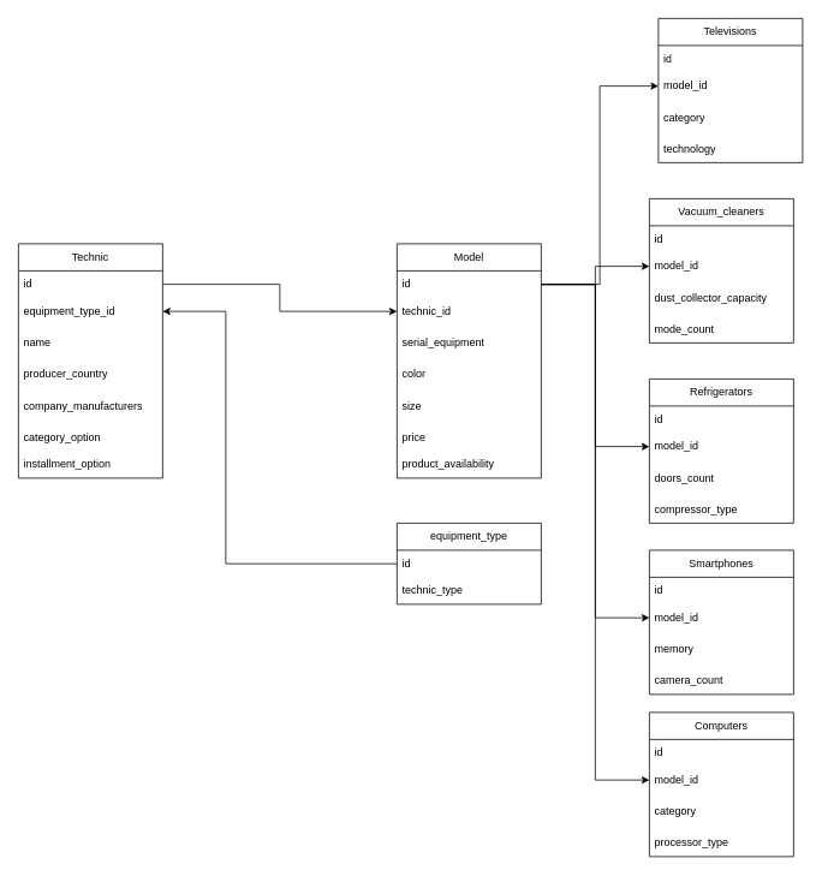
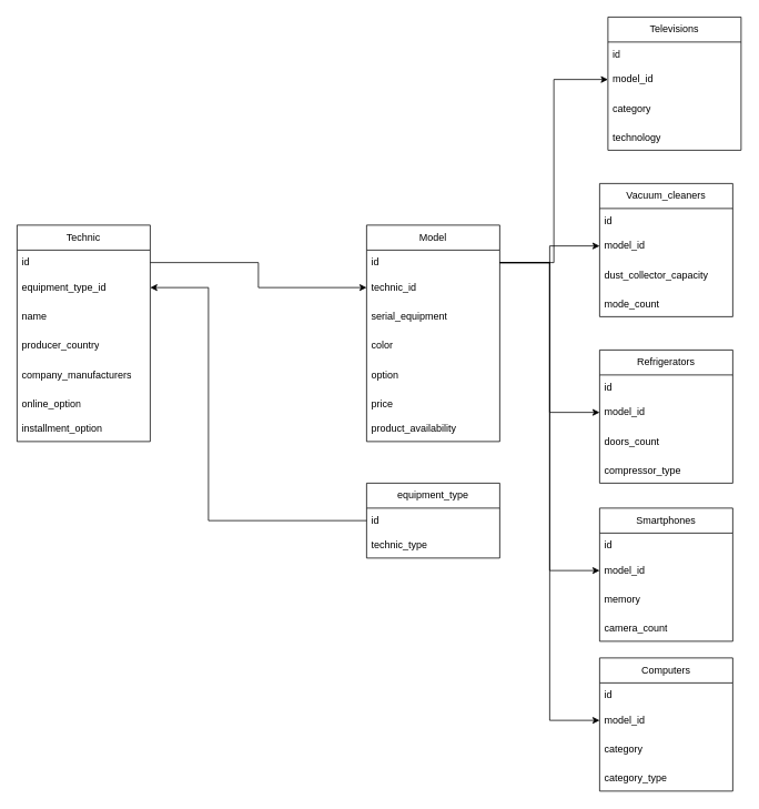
  <mxCell id="0" />
  <mxCell id="1" parent="0" />
  <mxCell id="2" value="Technic" style="swimlane;fontStyle=0;childLayout=stackLayout;horizontal=1;startSize=30;horizontalStack=0;resizeParent=1;resizeParentMax=0;resizeLast=0;collapsible=1;marginBottom=0;whiteSpace=wrap;html=1;" vertex="1" parent="1"><mxGeometry x="20" y="270" width="160" height="260" as="geometry" /></mxCell>
  <mxCell id="3" value="id" style="text;strokeColor=none;fillColor=none;align=left;verticalAlign=middle;spacingLeft=4;spacingRight=4;overflow=hidden;points=[[0,0.5],[1,0.5]];portConstraint=eastwest;rotatable=0;whiteSpace=wrap;html=1;" vertex="1" parent="2"><mxGeometry y="30" width="160" height="30" as="geometry" /></mxCell>
  <mxCell id="4" value="equipment_type_id" style="text;strokeColor=none;fillColor=none;align=left;verticalAlign=middle;spacingLeft=4;spacingRight=4;overflow=hidden;points=[[0,0.5],[1,0.5]];portConstraint=eastwest;rotatable=0;whiteSpace=wrap;html=1;" vertex="1" parent="2"><mxGeometry y="60" width="160" height="30" as="geometry" /></mxCell>
  <mxCell id="5" value="name" style="text;strokeColor=none;fillColor=none;align=left;verticalAlign=middle;spacingLeft=4;spacingRight=4;overflow=hidden;points=[[0,0.5],[1,0.5]];portConstraint=eastwest;rotatable=0;whiteSpace=wrap;html=1;" vertex="1" parent="2"><mxGeometry y="90" width="160" height="40" as="geometry" /></mxCell>
  <mxCell id="6" value="producer_country" style="text;strokeColor=none;fillColor=none;align=left;verticalAlign=middle;spacingLeft=4;spacingRight=4;overflow=hidden;points=[[0,0.5],[1,0.5]];portConstraint=eastwest;rotatable=0;whiteSpace=wrap;html=1;" vertex="1" parent="2"><mxGeometry y="130" width="160" height="30" as="geometry" /></mxCell>
  <mxCell id="7" value="company_manufacturers" style="text;strokeColor=none;fillColor=none;align=left;verticalAlign=middle;spacingLeft=4;spacingRight=4;overflow=hidden;points=[[0,0.5],[1,0.5]];portConstraint=eastwest;rotatable=0;whiteSpace=wrap;html=1;" vertex="1" parent="2"><mxGeometry y="160" width="160" height="40" as="geometry" /></mxCell>
- <mxCell id="8" value="category_option" style="text;strokeColor=none;fillColor=none;align=left;verticalAlign=middle;spacingLeft=4;spacingRight=4;overflow=hidden;points=[[0,0.5],[1,0.5]];portConstraint=eastwest;rotatable=0;whiteSpace=wrap;html=1;" vertex="1" parent="2"><mxGeometry y="200" width="160" height="30" as="geometry" /></mxCell>
+ <mxCell id="8" value="online_option" style="text;strokeColor=none;fillColor=none;align=left;verticalAlign=middle;spacingLeft=4;spacingRight=4;overflow=hidden;points=[[0,0.5],[1,0.5]];portConstraint=eastwest;rotatable=0;whiteSpace=wrap;html=1;" vertex="1" parent="2"><mxGeometry y="200" width="160" height="30" as="geometry" /></mxCell>
  <mxCell id="9" value="installment_option" style="text;strokeColor=none;fillColor=none;align=left;verticalAlign=middle;spacingLeft=4;spacingRight=4;overflow=hidden;points=[[0,0.5],[1,0.5]];portConstraint=eastwest;rotatable=0;whiteSpace=wrap;html=1;" vertex="1" parent="2"><mxGeometry y="230" width="160" height="30" as="geometry" /></mxCell>
  <mxCell id="10" value="Model" style="swimlane;fontStyle=0;childLayout=stackLayout;horizontal=1;startSize=30;horizontalStack=0;resizeParent=1;resizeParentMax=0;resizeLast=0;collapsible=1;marginBottom=0;whiteSpace=wrap;html=1;" vertex="1" parent="1"><mxGeometry x="440" y="270" width="160" height="260" as="geometry" /></mxCell>
  <mxCell id="11" value="id" style="text;strokeColor=none;fillColor=none;align=left;verticalAlign=middle;spacingLeft=4;spacingRight=4;overflow=hidden;points=[[0,0.5],[1,0.5]];portConstraint=eastwest;rotatable=0;whiteSpace=wrap;html=1;" vertex="1" parent="10"><mxGeometry y="30" width="160" height="30" as="geometry" /></mxCell>
  <mxCell id="12" value="technic_id" style="text;strokeColor=none;fillColor=none;align=left;verticalAlign=middle;spacingLeft=4;spacingRight=4;overflow=hidden;points=[[0,0.5],[1,0.5]];portConstraint=eastwest;rotatable=0;whiteSpace=wrap;html=1;" vertex="1" parent="10"><mxGeometry y="60" width="160" height="30" as="geometry" /></mxCell>
  <mxCell id="13" value="serial_equipment" style="text;strokeColor=none;fillColor=none;align=left;verticalAlign=middle;spacingLeft=4;spacingRight=4;overflow=hidden;points=[[0,0.5],[1,0.5]];portConstraint=eastwest;rotatable=0;whiteSpace=wrap;html=1;" vertex="1" parent="10"><mxGeometry y="90" width="160" height="40" as="geometry" /></mxCell>
  <mxCell id="14" value="color" style="text;strokeColor=none;fillColor=none;align=left;verticalAlign=middle;spacingLeft=4;spacingRight=4;overflow=hidden;points=[[0,0.5],[1,0.5]];portConstraint=eastwest;rotatable=0;whiteSpace=wrap;html=1;" vertex="1" parent="10"><mxGeometry y="130" width="160" height="30" as="geometry" /></mxCell>
- <mxCell id="15" value="size" style="text;strokeColor=none;fillColor=none;align=left;verticalAlign=middle;spacingLeft=4;spacingRight=4;overflow=hidden;points=[[0,0.5],[1,0.5]];portConstraint=eastwest;rotatable=0;whiteSpace=wrap;html=1;" vertex="1" parent="10"><mxGeometry y="160" width="160" height="40" as="geometry" /></mxCell>
+ <mxCell id="15" value="option" style="text;strokeColor=none;fillColor=none;align=left;verticalAlign=middle;spacingLeft=4;spacingRight=4;overflow=hidden;points=[[0,0.5],[1,0.5]];portConstraint=eastwest;rotatable=0;whiteSpace=wrap;html=1;" vertex="1" parent="10"><mxGeometry y="160" width="160" height="40" as="geometry" /></mxCell>
  <mxCell id="16" value="price" style="text;strokeColor=none;fillColor=none;align=left;verticalAlign=middle;spacingLeft=4;spacingRight=4;overflow=hidden;points=[[0,0.5],[1,0.5]];portConstraint=eastwest;rotatable=0;whiteSpace=wrap;html=1;" vertex="1" parent="10"><mxGeometry y="200" width="160" height="30" as="geometry" /></mxCell>
  <mxCell id="17" value="product_availability" style="text;strokeColor=none;fillColor=none;align=left;verticalAlign=middle;spacingLeft=4;spacingRight=4;overflow=hidden;points=[[0,0.5],[1,0.5]];portConstraint=eastwest;rotatable=0;whiteSpace=wrap;html=1;" vertex="1" parent="10"><mxGeometry y="230" width="160" height="30" as="geometry" /></mxCell>
  <mxCell id="18" style="edgeStyle=orthogonalEdgeStyle;rounded=0;orthogonalLoop=1;jettySize=auto;html=1;exitX=1;exitY=0.5;exitDx=0;exitDy=0;entryX=0;entryY=0.5;entryDx=0;entryDy=0;" edge="1" parent="1" source="3" target="12"><mxGeometry relative="1" as="geometry" /></mxCell>
  <mxCell id="19" value="Televisions" style="swimlane;fontStyle=0;childLayout=stackLayout;horizontal=1;startSize=30;horizontalStack=0;resizeParent=1;resizeParentMax=0;resizeLast=0;collapsible=1;marginBottom=0;whiteSpace=wrap;html=1;" vertex="1" parent="1"><mxGeometry x="730" y="20" width="160" height="160" as="geometry" /></mxCell>
  <mxCell id="20" value="id" style="text;strokeColor=none;fillColor=none;align=left;verticalAlign=middle;spacingLeft=4;spacingRight=4;overflow=hidden;points=[[0,0.5],[1,0.5]];portConstraint=eastwest;rotatable=0;whiteSpace=wrap;html=1;" vertex="1" parent="19"><mxGeometry y="30" width="160" height="30" as="geometry" /></mxCell>
  <mxCell id="21" value="model_id" style="text;strokeColor=none;fillColor=none;align=left;verticalAlign=middle;spacingLeft=4;spacingRight=4;overflow=hidden;points=[[0,0.5],[1,0.5]];portConstraint=eastwest;rotatable=0;whiteSpace=wrap;html=1;" vertex="1" parent="19"><mxGeometry y="60" width="160" height="30" as="geometry" /></mxCell>
  <mxCell id="22" value="category" style="text;strokeColor=none;fillColor=none;align=left;verticalAlign=middle;spacingLeft=4;spacingRight=4;overflow=hidden;points=[[0,0.5],[1,0.5]];portConstraint=eastwest;rotatable=0;whiteSpace=wrap;html=1;" vertex="1" parent="19"><mxGeometry y="90" width="160" height="40" as="geometry" /></mxCell>
  <mxCell id="23" value="technology" style="text;strokeColor=none;fillColor=none;align=left;verticalAlign=middle;spacingLeft=4;spacingRight=4;overflow=hidden;points=[[0,0.5],[1,0.5]];portConstraint=eastwest;rotatable=0;whiteSpace=wrap;html=1;" vertex="1" parent="19"><mxGeometry y="130" width="160" height="30" as="geometry" /></mxCell>
  <mxCell id="24" value="Vacuum_cleaners" style="swimlane;fontStyle=0;childLayout=stackLayout;horizontal=1;startSize=30;horizontalStack=0;resizeParent=1;resizeParentMax=0;resizeLast=0;collapsible=1;marginBottom=0;whiteSpace=wrap;html=1;" vertex="1" parent="1"><mxGeometry x="720" y="220" width="160" height="160" as="geometry" /></mxCell>
  <mxCell id="25" value="id" style="text;strokeColor=none;fillColor=none;align=left;verticalAlign=middle;spacingLeft=4;spacingRight=4;overflow=hidden;points=[[0,0.5],[1,0.5]];portConstraint=eastwest;rotatable=0;whiteSpace=wrap;html=1;" vertex="1" parent="24"><mxGeometry y="30" width="160" height="30" as="geometry" /></mxCell>
  <mxCell id="26" value="model_id" style="text;strokeColor=none;fillColor=none;align=left;verticalAlign=middle;spacingLeft=4;spacingRight=4;overflow=hidden;points=[[0,0.5],[1,0.5]];portConstraint=eastwest;rotatable=0;whiteSpace=wrap;html=1;" vertex="1" parent="24"><mxGeometry y="60" width="160" height="30" as="geometry" /></mxCell>
  <mxCell id="27" value="dust_collector_capacity" style="text;strokeColor=none;fillColor=none;align=left;verticalAlign=middle;spacingLeft=4;spacingRight=4;overflow=hidden;points=[[0,0.5],[1,0.5]];portConstraint=eastwest;rotatable=0;whiteSpace=wrap;html=1;" vertex="1" parent="24"><mxGeometry y="90" width="160" height="40" as="geometry" /></mxCell>
  <mxCell id="28" value="mode_count" style="text;strokeColor=none;fillColor=none;align=left;verticalAlign=middle;spacingLeft=4;spacingRight=4;overflow=hidden;points=[[0,0.5],[1,0.5]];portConstraint=eastwest;rotatable=0;whiteSpace=wrap;html=1;" vertex="1" parent="24"><mxGeometry y="130" width="160" height="30" as="geometry" /></mxCell>
  <mxCell id="29" value="Refrigerators" style="swimlane;fontStyle=0;childLayout=stackLayout;horizontal=1;startSize=30;horizontalStack=0;resizeParent=1;resizeParentMax=0;resizeLast=0;collapsible=1;marginBottom=0;whiteSpace=wrap;html=1;" vertex="1" parent="1"><mxGeometry x="720" y="420" width="160" height="160" as="geometry" /></mxCell>
  <mxCell id="30" value="id" style="text;strokeColor=none;fillColor=none;align=left;verticalAlign=middle;spacingLeft=4;spacingRight=4;overflow=hidden;points=[[0,0.5],[1,0.5]];portConstraint=eastwest;rotatable=0;whiteSpace=wrap;html=1;" vertex="1" parent="29"><mxGeometry y="30" width="160" height="30" as="geometry" /></mxCell>
  <mxCell id="31" value="model_id" style="text;strokeColor=none;fillColor=none;align=left;verticalAlign=middle;spacingLeft=4;spacingRight=4;overflow=hidden;points=[[0,0.5],[1,0.5]];portConstraint=eastwest;rotatable=0;whiteSpace=wrap;html=1;" vertex="1" parent="29"><mxGeometry y="60" width="160" height="30" as="geometry" /></mxCell>
  <mxCell id="32" value="doors_count" style="text;strokeColor=none;fillColor=none;align=left;verticalAlign=middle;spacingLeft=4;spacingRight=4;overflow=hidden;points=[[0,0.5],[1,0.5]];portConstraint=eastwest;rotatable=0;whiteSpace=wrap;html=1;" vertex="1" parent="29"><mxGeometry y="90" width="160" height="40" as="geometry" /></mxCell>
  <mxCell id="33" value="compressor_type" style="text;strokeColor=none;fillColor=none;align=left;verticalAlign=middle;spacingLeft=4;spacingRight=4;overflow=hidden;points=[[0,0.5],[1,0.5]];portConstraint=eastwest;rotatable=0;whiteSpace=wrap;html=1;" vertex="1" parent="29"><mxGeometry y="130" width="160" height="30" as="geometry" /></mxCell>
  <mxCell id="34" value="Smartphones" style="swimlane;fontStyle=0;childLayout=stackLayout;horizontal=1;startSize=30;horizontalStack=0;resizeParent=1;resizeParentMax=0;resizeLast=0;collapsible=1;marginBottom=0;whiteSpace=wrap;html=1;" vertex="1" parent="1"><mxGeometry x="720" y="610" width="160" height="160" as="geometry" /></mxCell>
  <mxCell id="35" value="id" style="text;strokeColor=none;fillColor=none;align=left;verticalAlign=middle;spacingLeft=4;spacingRight=4;overflow=hidden;points=[[0,0.5],[1,0.5]];portConstraint=eastwest;rotatable=0;whiteSpace=wrap;html=1;" vertex="1" parent="34"><mxGeometry y="30" width="160" height="30" as="geometry" /></mxCell>
  <mxCell id="36" value="model_id" style="text;strokeColor=none;fillColor=none;align=left;verticalAlign=middle;spacingLeft=4;spacingRight=4;overflow=hidden;points=[[0,0.5],[1,0.5]];portConstraint=eastwest;rotatable=0;whiteSpace=wrap;html=1;" vertex="1" parent="34"><mxGeometry y="60" width="160" height="30" as="geometry" /></mxCell>
  <mxCell id="37" value="memory" style="text;strokeColor=none;fillColor=none;align=left;verticalAlign=middle;spacingLeft=4;spacingRight=4;overflow=hidden;points=[[0,0.5],[1,0.5]];portConstraint=eastwest;rotatable=0;whiteSpace=wrap;html=1;" vertex="1" parent="34"><mxGeometry y="90" width="160" height="40" as="geometry" /></mxCell>
  <mxCell id="38" value="camera_count" style="text;strokeColor=none;fillColor=none;align=left;verticalAlign=middle;spacingLeft=4;spacingRight=4;overflow=hidden;points=[[0,0.5],[1,0.5]];portConstraint=eastwest;rotatable=0;whiteSpace=wrap;html=1;" vertex="1" parent="34"><mxGeometry y="130" width="160" height="30" as="geometry" /></mxCell>
  <mxCell id="39" value="Computers" style="swimlane;fontStyle=0;childLayout=stackLayout;horizontal=1;startSize=30;horizontalStack=0;resizeParent=1;resizeParentMax=0;resizeLast=0;collapsible=1;marginBottom=0;whiteSpace=wrap;html=1;" vertex="1" parent="1"><mxGeometry x="720" y="790" width="160" height="160" as="geometry" /></mxCell>
  <mxCell id="40" value="id" style="text;strokeColor=none;fillColor=none;align=left;verticalAlign=middle;spacingLeft=4;spacingRight=4;overflow=hidden;points=[[0,0.5],[1,0.5]];portConstraint=eastwest;rotatable=0;whiteSpace=wrap;html=1;" vertex="1" parent="39"><mxGeometry y="30" width="160" height="30" as="geometry" /></mxCell>
  <mxCell id="41" value="model_id" style="text;strokeColor=none;fillColor=none;align=left;verticalAlign=middle;spacingLeft=4;spacingRight=4;overflow=hidden;points=[[0,0.5],[1,0.5]];portConstraint=eastwest;rotatable=0;whiteSpace=wrap;html=1;" vertex="1" parent="39"><mxGeometry y="60" width="160" height="30" as="geometry" /></mxCell>
  <mxCell id="42" value="category" style="text;strokeColor=none;fillColor=none;align=left;verticalAlign=middle;spacingLeft=4;spacingRight=4;overflow=hidden;points=[[0,0.5],[1,0.5]];portConstraint=eastwest;rotatable=0;whiteSpace=wrap;html=1;" vertex="1" parent="39"><mxGeometry y="90" width="160" height="40" as="geometry" /></mxCell>
- <mxCell id="43" value="processor_type" style="text;strokeColor=none;fillColor=none;align=left;verticalAlign=middle;spacingLeft=4;spacingRight=4;overflow=hidden;points=[[0,0.5],[1,0.5]];portConstraint=eastwest;rotatable=0;whiteSpace=wrap;html=1;" vertex="1" parent="39"><mxGeometry y="130" width="160" height="30" as="geometry" /></mxCell>
+ <mxCell id="43" value="category_type" style="text;strokeColor=none;fillColor=none;align=left;verticalAlign=middle;spacingLeft=4;spacingRight=4;overflow=hidden;points=[[0,0.5],[1,0.5]];portConstraint=eastwest;rotatable=0;whiteSpace=wrap;html=1;" vertex="1" parent="39"><mxGeometry y="130" width="160" height="30" as="geometry" /></mxCell>
  <mxCell id="44" style="edgeStyle=orthogonalEdgeStyle;rounded=0;orthogonalLoop=1;jettySize=auto;html=1;exitX=1;exitY=0.5;exitDx=0;exitDy=0;" edge="1" parent="1" source="11" target="21"><mxGeometry relative="1" as="geometry" /></mxCell>
  <mxCell id="45" style="edgeStyle=orthogonalEdgeStyle;rounded=0;orthogonalLoop=1;jettySize=auto;html=1;exitX=1;exitY=0.5;exitDx=0;exitDy=0;entryX=0;entryY=0.5;entryDx=0;entryDy=0;" edge="1" parent="1" source="11" target="31"><mxGeometry relative="1" as="geometry" /></mxCell>
  <mxCell id="46" style="edgeStyle=orthogonalEdgeStyle;rounded=0;orthogonalLoop=1;jettySize=auto;html=1;exitX=1;exitY=0.5;exitDx=0;exitDy=0;entryX=0;entryY=0.5;entryDx=0;entryDy=0;" edge="1" parent="1" source="11" target="36"><mxGeometry relative="1" as="geometry" /></mxCell>
  <mxCell id="47" style="edgeStyle=orthogonalEdgeStyle;rounded=0;orthogonalLoop=1;jettySize=auto;html=1;exitX=1;exitY=0.5;exitDx=0;exitDy=0;entryX=0;entryY=0.5;entryDx=0;entryDy=0;" edge="1" parent="1" source="11" target="41"><mxGeometry relative="1" as="geometry" /></mxCell>
  <mxCell id="48" style="edgeStyle=orthogonalEdgeStyle;rounded=0;orthogonalLoop=1;jettySize=auto;html=1;exitX=1;exitY=0.5;exitDx=0;exitDy=0;entryX=0;entryY=0.5;entryDx=0;entryDy=0;" edge="1" parent="1" source="11" target="26"><mxGeometry relative="1" as="geometry"><Array as="points"><mxPoint x="660" y="315" /><mxPoint x="660" y="295" /></Array></mxGeometry></mxCell>
  <mxCell id="49" value="&lt;span style=&quot;text-align: left;&quot;&gt;equipment_type&lt;/span&gt;" style="swimlane;fontStyle=0;childLayout=stackLayout;horizontal=1;startSize=30;horizontalStack=0;resizeParent=1;resizeParentMax=0;resizeLast=0;collapsible=1;marginBottom=0;whiteSpace=wrap;html=1;" vertex="1" parent="1"><mxGeometry x="440" y="580" width="160" height="90" as="geometry" /></mxCell>
  <mxCell id="50" value="id" style="text;strokeColor=none;fillColor=none;align=left;verticalAlign=middle;spacingLeft=4;spacingRight=4;overflow=hidden;points=[[0,0.5],[1,0.5]];portConstraint=eastwest;rotatable=0;whiteSpace=wrap;html=1;" vertex="1" parent="49"><mxGeometry y="30" width="160" height="30" as="geometry" /></mxCell>
  <mxCell id="51" value="technic_type" style="text;strokeColor=none;fillColor=none;align=left;verticalAlign=middle;spacingLeft=4;spacingRight=4;overflow=hidden;points=[[0,0.5],[1,0.5]];portConstraint=eastwest;rotatable=0;whiteSpace=wrap;html=1;" vertex="1" parent="49"><mxGeometry y="60" width="160" height="30" as="geometry" /></mxCell>
  <mxCell id="52" style="edgeStyle=orthogonalEdgeStyle;rounded=0;orthogonalLoop=1;jettySize=auto;html=1;exitX=0;exitY=0.5;exitDx=0;exitDy=0;" edge="1" parent="1" source="50" target="4"><mxGeometry relative="1" as="geometry"><Array as="points"><mxPoint x="250" y="625" /><mxPoint x="250" y="345" /></Array></mxGeometry></mxCell>
